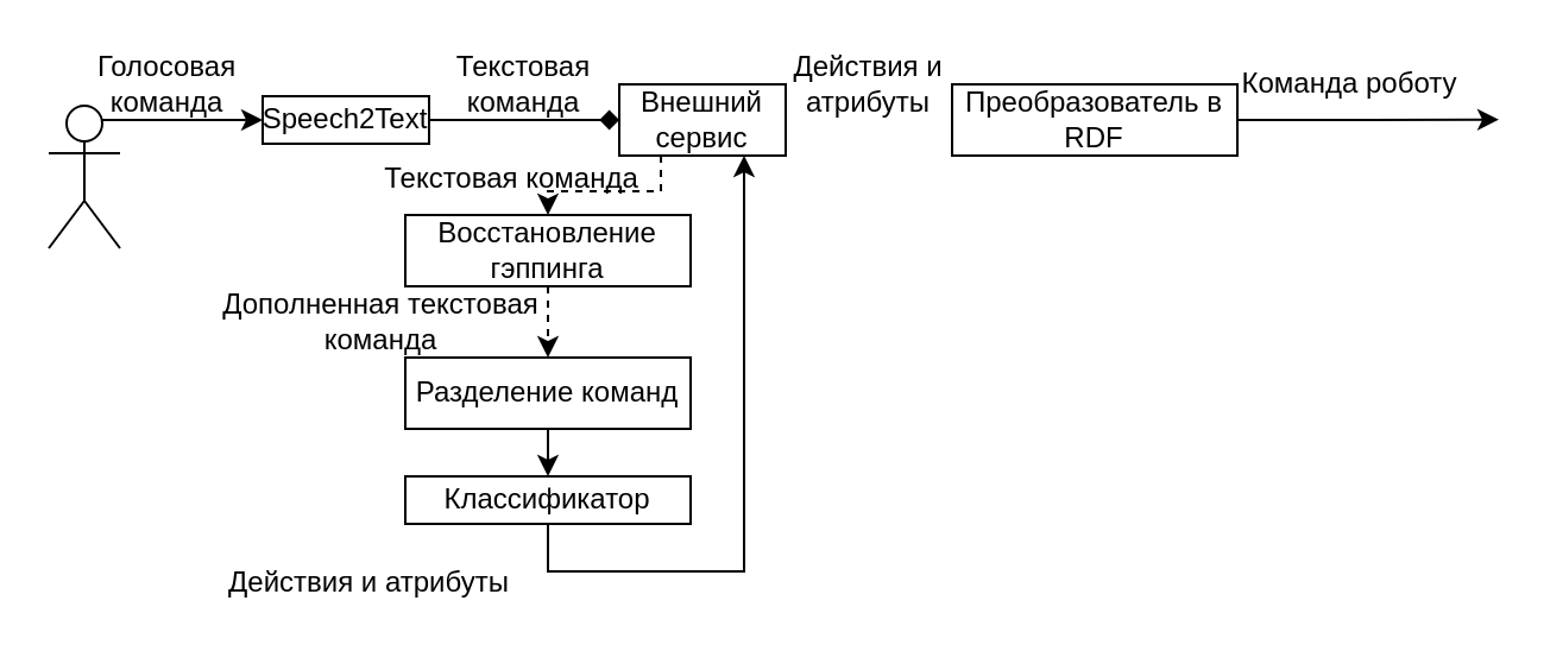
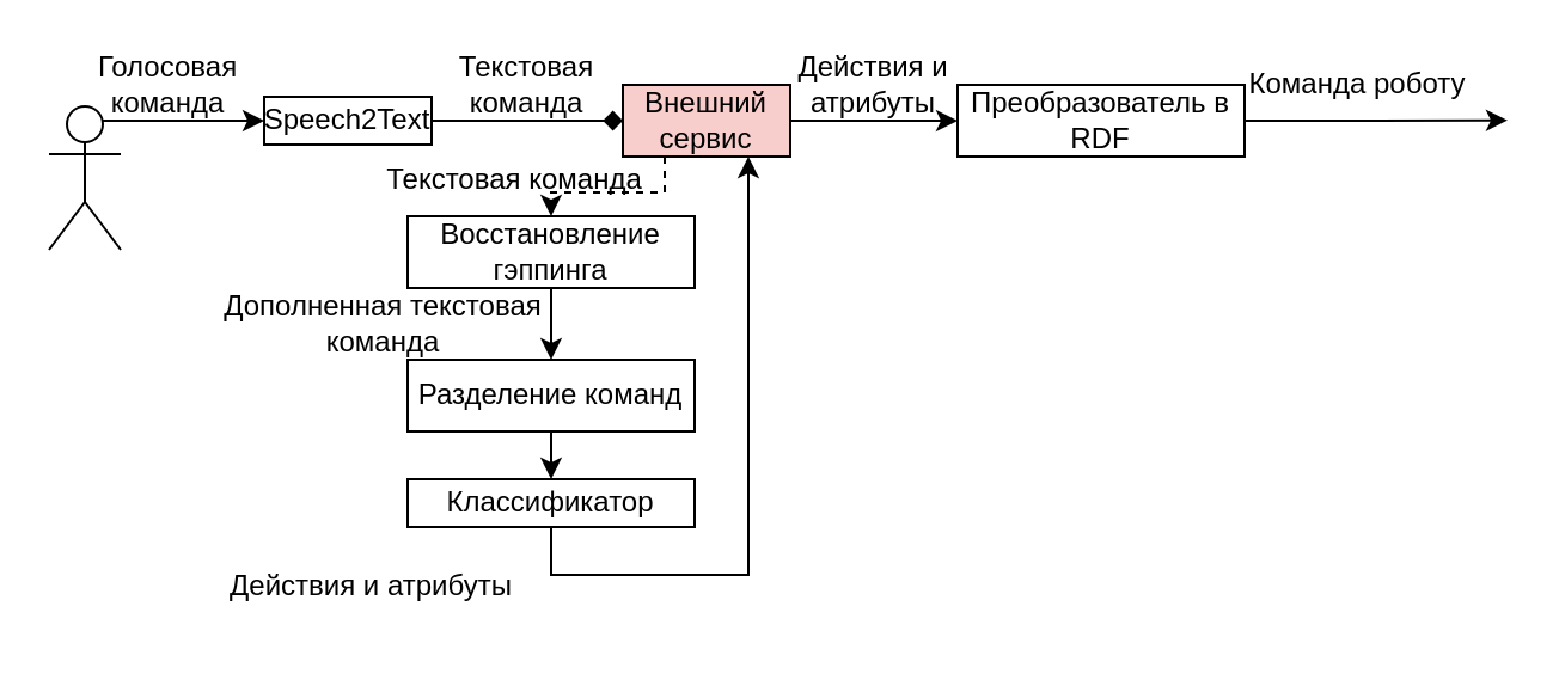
  <mxCell id="0" />
  <mxCell id="1" parent="0" />
  <mxCell id="2" value="" style="shape=umlActor;verticalLabelPosition=bottom;verticalAlign=top;html=1;outlineConnect=0;" vertex="1" parent="1"><mxGeometry x="20" y="44" width="30" height="60" as="geometry" /></mxCell>
  <mxCell id="3" style="edgeStyle=orthogonalEdgeStyle;rounded=0;orthogonalLoop=1;jettySize=auto;html=1;exitX=1;exitY=0.5;exitDx=0;exitDy=0;entryX=0;entryY=0.5;entryDx=0;entryDy=0;endArrow=diamond;" edge="1" parent="1" source="4" target="9"><mxGeometry relative="1" as="geometry" /></mxCell>
  <mxCell id="4" value="&lt;div&gt;Speech2Text&lt;/div&gt;" style="rounded=0;whiteSpace=wrap;html=1;" vertex="1" parent="1"><mxGeometry x="110" y="40" width="70" height="20" as="geometry" /></mxCell>
  <mxCell id="5" value="" style="endArrow=classic;html=1;rounded=0;exitX=0.75;exitY=0.1;exitDx=0;exitDy=0;exitPerimeter=0;entryX=0;entryY=0.5;entryDx=0;entryDy=0;" edge="1" parent="1" source="2" target="4"><mxGeometry width="50" height="50" relative="1" as="geometry"><mxPoint x="380" y="400" as="sourcePoint" /><mxPoint x="430" y="350" as="targetPoint" /></mxGeometry></mxCell>
  <mxCell id="6" value="Голосовая команда" style="text;html=1;strokeColor=none;fillColor=none;align=center;verticalAlign=middle;whiteSpace=wrap;rounded=0;" vertex="1" parent="1"><mxGeometry x="40" y="20" width="60" height="30" as="geometry" /></mxCell>
  <mxCell id="7" style="edgeStyle=orthogonalEdgeStyle;rounded=0;orthogonalLoop=1;jettySize=auto;html=1;exitX=0.25;exitY=1;exitDx=0;exitDy=0;entryX=0.5;entryY=0;entryDx=0;entryDy=0;dashed=1;" edge="1" parent="1" source="9" target="12"><mxGeometry relative="1" as="geometry"><mxPoint x="190" y="140" as="sourcePoint" /><Array as="points"><mxPoint x="278" y="80" /><mxPoint x="230" y="80" /></Array></mxGeometry></mxCell>
- <mxCell id="9" value="Внешний сервис" style="rounded=0;whiteSpace=wrap;html=1;" vertex="1" parent="1"><mxGeometry x="260" y="35" width="70" height="30" as="geometry" /></mxCell>
+ <mxCell id="8" style="edgeStyle=orthogonalEdgeStyle;rounded=0;orthogonalLoop=1;jettySize=auto;html=1;exitX=1;exitY=0.5;exitDx=0;exitDy=0;entryX=0;entryY=0.5;entryDx=0;entryDy=0;" edge="1" parent="1" source="9" target="20"><mxGeometry relative="1" as="geometry" /></mxCell>
+ <mxCell id="9" value="Внешний сервис" style="rounded=0;whiteSpace=wrap;html=1;fillColor=#f8cecc;" vertex="1" parent="1"><mxGeometry x="260" y="35" width="70" height="30" as="geometry" /></mxCell>
  <mxCell id="10" value="&lt;div&gt;Текстовая команда&lt;/div&gt;" style="text;html=1;strokeColor=none;fillColor=none;align=center;verticalAlign=middle;whiteSpace=wrap;rounded=0;" vertex="1" parent="1"><mxGeometry x="190" y="20" width="60" height="30" as="geometry" /></mxCell>
- <mxCell id="11" style="edgeStyle=orthogonalEdgeStyle;rounded=0;orthogonalLoop=1;jettySize=auto;html=1;exitX=0.5;exitY=1;exitDx=0;exitDy=0;entryX=0.5;entryY=0;entryDx=0;entryDy=0;dashed=1;" edge="1" parent="1" source="12" target="14"><mxGeometry relative="1" as="geometry" /></mxCell>
+ <mxCell id="11" style="edgeStyle=orthogonalEdgeStyle;rounded=0;orthogonalLoop=1;jettySize=auto;html=1;exitX=0.5;exitY=1;exitDx=0;exitDy=0;entryX=0.5;entryY=0;entryDx=0;entryDy=0;" edge="1" parent="1" source="12" target="14"><mxGeometry relative="1" as="geometry" /></mxCell>
  <mxCell id="12" value="Восстановление гэппинга" style="rounded=0;whiteSpace=wrap;html=1;" vertex="1" parent="1"><mxGeometry x="170" y="90" width="120" height="30" as="geometry" /></mxCell>
  <mxCell id="13" style="edgeStyle=orthogonalEdgeStyle;rounded=0;orthogonalLoop=1;jettySize=auto;html=1;exitX=0.5;exitY=1;exitDx=0;exitDy=0;entryX=0.5;entryY=0;entryDx=0;entryDy=0;" edge="1" parent="1" source="14" target="16"><mxGeometry relative="1" as="geometry" /></mxCell>
  <mxCell id="14" value="Разделение команд" style="rounded=0;whiteSpace=wrap;html=1;" vertex="1" parent="1"><mxGeometry x="170" y="150" width="120" height="30" as="geometry" /></mxCell>
  <mxCell id="15" style="edgeStyle=orthogonalEdgeStyle;rounded=0;orthogonalLoop=1;jettySize=auto;html=1;exitX=0.5;exitY=1;exitDx=0;exitDy=0;entryX=0.75;entryY=1;entryDx=0;entryDy=0;" edge="1" parent="1" source="16" target="9"><mxGeometry relative="1" as="geometry" /></mxCell>
  <mxCell id="16" value="Классификатор" style="rounded=0;whiteSpace=wrap;html=1;" vertex="1" parent="1"><mxGeometry x="170" y="200" width="120" height="20" as="geometry" /></mxCell>
  <mxCell id="17" value="&lt;div&gt;Текстовая команда&lt;/div&gt;" style="text;html=1;strokeColor=none;fillColor=none;align=center;verticalAlign=middle;whiteSpace=wrap;rounded=0;" vertex="1" parent="1"><mxGeometry x="160" y="60" width="110" height="30" as="geometry" /></mxCell>
  <mxCell id="18" value="Дополненная текстовая команда" style="text;html=1;strokeColor=none;fillColor=none;align=center;verticalAlign=middle;whiteSpace=wrap;rounded=0;" vertex="1" parent="1"><mxGeometry x="80" y="120" width="160" height="30" as="geometry" /></mxCell>
  <mxCell id="19" style="edgeStyle=orthogonalEdgeStyle;rounded=0;orthogonalLoop=1;jettySize=auto;html=1;exitX=1;exitY=0.5;exitDx=0;exitDy=0;" edge="1" parent="1" source="20"><mxGeometry relative="1" as="geometry"><mxPoint x="630" y="49.857" as="targetPoint" /></mxGeometry></mxCell>
  <mxCell id="20" value="Преобразователь в RDF" style="rounded=0;whiteSpace=wrap;html=1;" vertex="1" parent="1"><mxGeometry x="400" y="35" width="120" height="30" as="geometry" /></mxCell>
  <mxCell id="21" value="Действия и атрибуты" style="text;html=1;strokeColor=none;fillColor=none;align=center;verticalAlign=middle;whiteSpace=wrap;rounded=0;" vertex="1" parent="1"><mxGeometry x="80" y="230" width="150" height="30" as="geometry" /></mxCell>
  <mxCell id="22" value="Действия и атрибуты" style="text;html=1;strokeColor=none;fillColor=none;align=center;verticalAlign=middle;whiteSpace=wrap;rounded=0;" vertex="1" parent="1"><mxGeometry x="310" y="20" width="110" height="30" as="geometry" /></mxCell>
  <mxCell id="23" value="Команда роботу" style="text;html=1;strokeColor=none;fillColor=none;align=center;verticalAlign=middle;whiteSpace=wrap;rounded=0;" vertex="1" parent="1"><mxGeometry x="520" y="20" width="95" height="30" as="geometry" /></mxCell>
